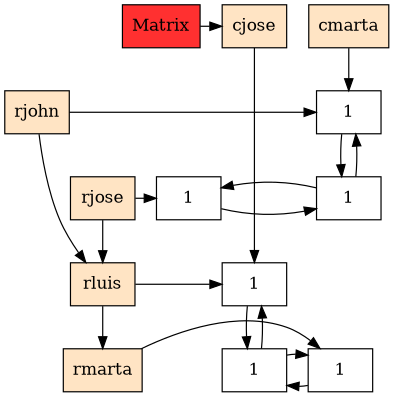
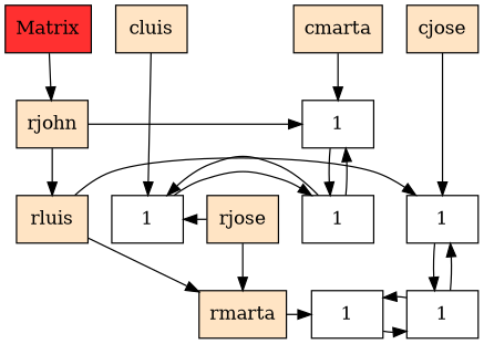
  digraph {
    node [fillcolor=bisque1 group=0 shape=box style=filled]
    n1 [fillcolor=firebrick1 label=Matrix]
    n2 [group=jose label=cjose]
+   n3 [group=luis label=cluis]
    n4 [group=marta label=cmarta]
    n5 [label=rjohn]
    n6 [group=marta label=1 fillcolor="" style=""]
    n7 [label=rjose]
    n8 [group=luis label=1 fillcolor="" style=""]
    n9 [group=marta label=1 fillcolor="" style=""]
    n10 [label=rluis]
    n11 [group=jose label=1 fillcolor="" style=""]
    n12 [label=rmarta]
    n13 [group=john label=1 fillcolor="" style=""]
    n14 [group=jose label=1 fillcolor="" style=""]
    subgraph sub_1 {
      rank=same
      n1
      n2
+     n3
      n4
    }
    subgraph sub_2 {
      rank=same
      n5
      n6
    }
    subgraph sub_3 {
      rank=same
      n7
      n8
      n9
    }
    subgraph sub_4 {
      rank=same
      n10
      n11
    }
    subgraph sub_5 {
      rank=same
      n12
      n13
      n14
    }
-   n1 -> n2
+   n1 -> n5
    n2 -> n11
+   n3 -> n8
    n4 -> n6
    n5 -> n6
    n5 -> n10
    n6 -> n9
    n7 -> n8
-   n7 -> n10
+   n7 -> n12
    n8 -> n9
    n9 -> n6
    n9 -> n8
    n10 -> n11
    n10 -> n12
    n11 -> n14
    n12 -> n13
    n13 -> n14
    n14 -> n11
    n14 -> n13
  }
